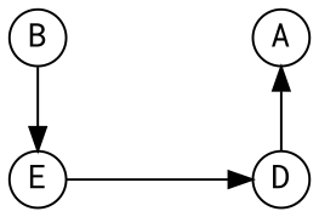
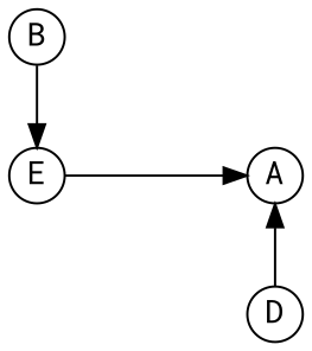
  digraph {
    fontname="Roboto Mono"
    nodesep=0.5
    rankdir=LR
    ranksep=1.1
    node [fixedsize=true fontname="Roboto Mono"]
    edge [fontname="Roboto Mono"]
    B [height=0.33 width=0.33]
    E [height=0.33 width=0.33]
    A [height=0.33 width=0.33]
    D [height=0.33 width=0.33]
    subgraph sub_1 {
      rank=same
      B
      E
    }
    subgraph sub_2 {
      rank=same
      A
      D
    }
    B -> E
-   E -> D
+   E -> A
    A -> D [dir=back]
  }
